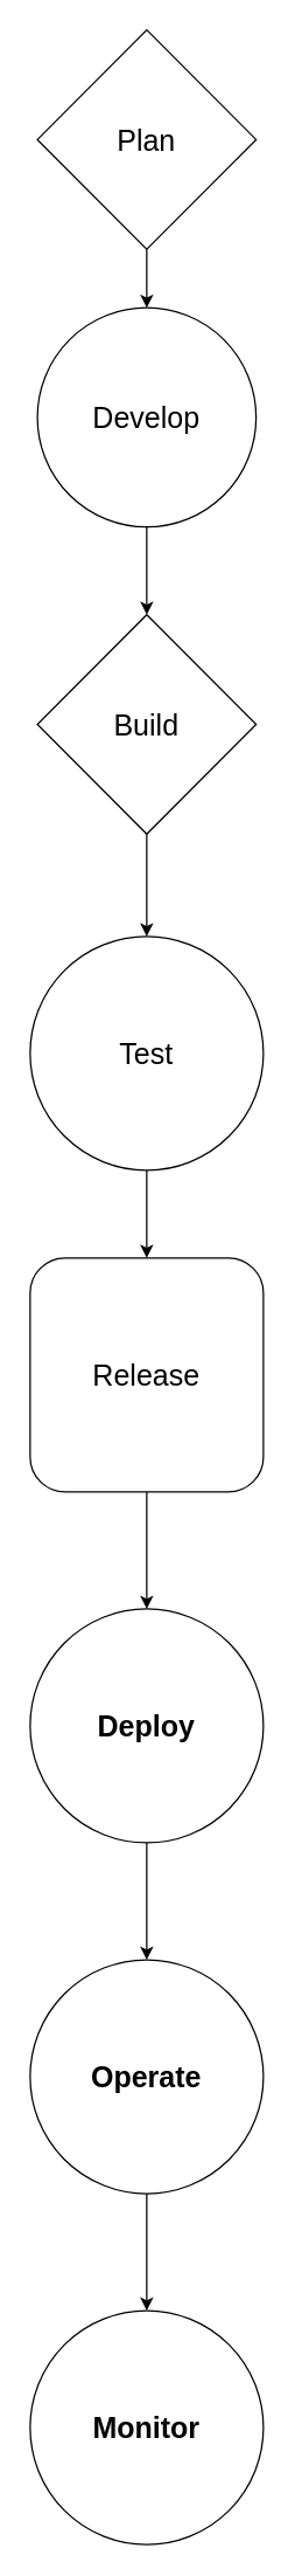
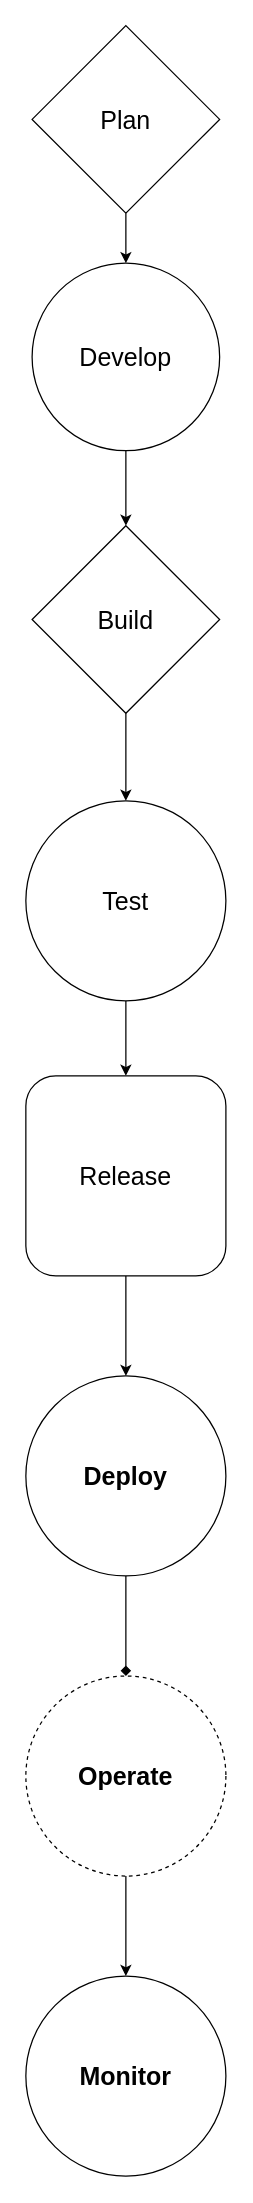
  <mxCell id="0" />
  <mxCell id="1" parent="0" />
  <mxCell id="2" value="" style="edgeStyle=orthogonalEdgeStyle;rounded=0;orthogonalLoop=1;jettySize=auto;html=1;" edge="1" parent="1" source="3" target="5"><mxGeometry relative="1" as="geometry" /></mxCell>
  <mxCell id="3" value="&lt;font style=&quot;font-size: 20px;&quot;&gt;Plan&lt;/font&gt;" style="rhombus;whiteSpace=wrap;html=1;aspect=fixed;" vertex="1" parent="1"><mxGeometry x="25" y="20" width="150" height="150" as="geometry" /></mxCell>
  <mxCell id="4" value="" style="edgeStyle=orthogonalEdgeStyle;rounded=0;orthogonalLoop=1;jettySize=auto;html=1;" edge="1" parent="1" source="5" target="7"><mxGeometry relative="1" as="geometry" /></mxCell>
  <mxCell id="5" value="&lt;font style=&quot;font-size: 20px;&quot;&gt;Develop&lt;/font&gt;" style="ellipse;whiteSpace=wrap;html=1;aspect=fixed;" vertex="1" parent="1"><mxGeometry x="25" y="210" width="150" height="150" as="geometry" /></mxCell>
  <mxCell id="6" value="" style="edgeStyle=orthogonalEdgeStyle;rounded=0;orthogonalLoop=1;jettySize=auto;html=1;" edge="1" parent="1" source="7" target="9"><mxGeometry relative="1" as="geometry" /></mxCell>
  <mxCell id="7" value="&lt;font style=&quot;font-size: 20px;&quot;&gt;Build&lt;/font&gt;" style="rhombus;whiteSpace=wrap;html=1;aspect=fixed;" vertex="1" parent="1"><mxGeometry x="25" y="420" width="150" height="150" as="geometry" /></mxCell>
  <mxCell id="8" value="" style="edgeStyle=orthogonalEdgeStyle;rounded=0;orthogonalLoop=1;jettySize=auto;html=1;" edge="1" parent="1" source="9" target="11"><mxGeometry relative="1" as="geometry" /></mxCell>
  <mxCell id="9" value="&lt;font style=&quot;font-size: 20px;&quot;&gt;Test&lt;/font&gt;" style="ellipse;whiteSpace=wrap;html=1;aspect=fixed;" vertex="1" parent="1"><mxGeometry x="20" y="640" width="160" height="160" as="geometry" /></mxCell>
  <mxCell id="10" value="" style="edgeStyle=orthogonalEdgeStyle;rounded=0;orthogonalLoop=1;jettySize=auto;html=1;" edge="1" parent="1" source="11" target="13"><mxGeometry relative="1" as="geometry" /></mxCell>
  <mxCell id="11" value="&lt;font style=&quot;font-size: 20px;&quot;&gt;Release&lt;/font&gt;" style="whiteSpace=wrap;html=1;aspect=fixed;rounded=1;" vertex="1" parent="1"><mxGeometry x="20" y="860" width="160" height="160" as="geometry" /></mxCell>
- <mxCell id="12" value="" style="edgeStyle=orthogonalEdgeStyle;rounded=0;orthogonalLoop=1;jettySize=auto;html=1;" edge="1" parent="1" source="13" target="15"><mxGeometry relative="1" as="geometry" /></mxCell>
+ <mxCell id="12" value="" style="edgeStyle=orthogonalEdgeStyle;rounded=0;orthogonalLoop=1;jettySize=auto;html=1;endArrow=diamond;" edge="1" parent="1" source="13" target="15"><mxGeometry relative="1" as="geometry" /></mxCell>
  <mxCell id="13" value="&lt;b&gt;&lt;font style=&quot;font-size: 20px;&quot;&gt;Deploy&lt;/font&gt;&lt;/b&gt;" style="ellipse;whiteSpace=wrap;html=1;aspect=fixed;" vertex="1" parent="1"><mxGeometry x="20" y="1100" width="160" height="160" as="geometry" /></mxCell>
  <mxCell id="14" value="" style="edgeStyle=orthogonalEdgeStyle;rounded=0;orthogonalLoop=1;jettySize=auto;html=1;" edge="1" parent="1" source="15" target="16"><mxGeometry relative="1" as="geometry" /></mxCell>
- <mxCell id="15" value="&lt;span style=&quot;font-size: 20px;&quot;&gt;&lt;b&gt;Operate&lt;/b&gt;&lt;/span&gt;" style="ellipse;whiteSpace=wrap;html=1;aspect=fixed;" vertex="1" parent="1"><mxGeometry x="20" y="1340" width="160" height="160" as="geometry" /></mxCell>
+ <mxCell id="15" value="&lt;span style=&quot;font-size: 20px;&quot;&gt;&lt;b&gt;Operate&lt;/b&gt;&lt;/span&gt;" style="ellipse;whiteSpace=wrap;html=1;aspect=fixed;dashed=1;" vertex="1" parent="1"><mxGeometry x="20" y="1340" width="160" height="160" as="geometry" /></mxCell>
  <mxCell id="16" value="&lt;font style=&quot;font-size: 20px;&quot;&gt;&lt;b&gt;Monitor&lt;/b&gt;&lt;/font&gt;" style="ellipse;whiteSpace=wrap;html=1;aspect=fixed;" vertex="1" parent="1"><mxGeometry x="20" y="1580" width="160" height="160" as="geometry" /></mxCell>
